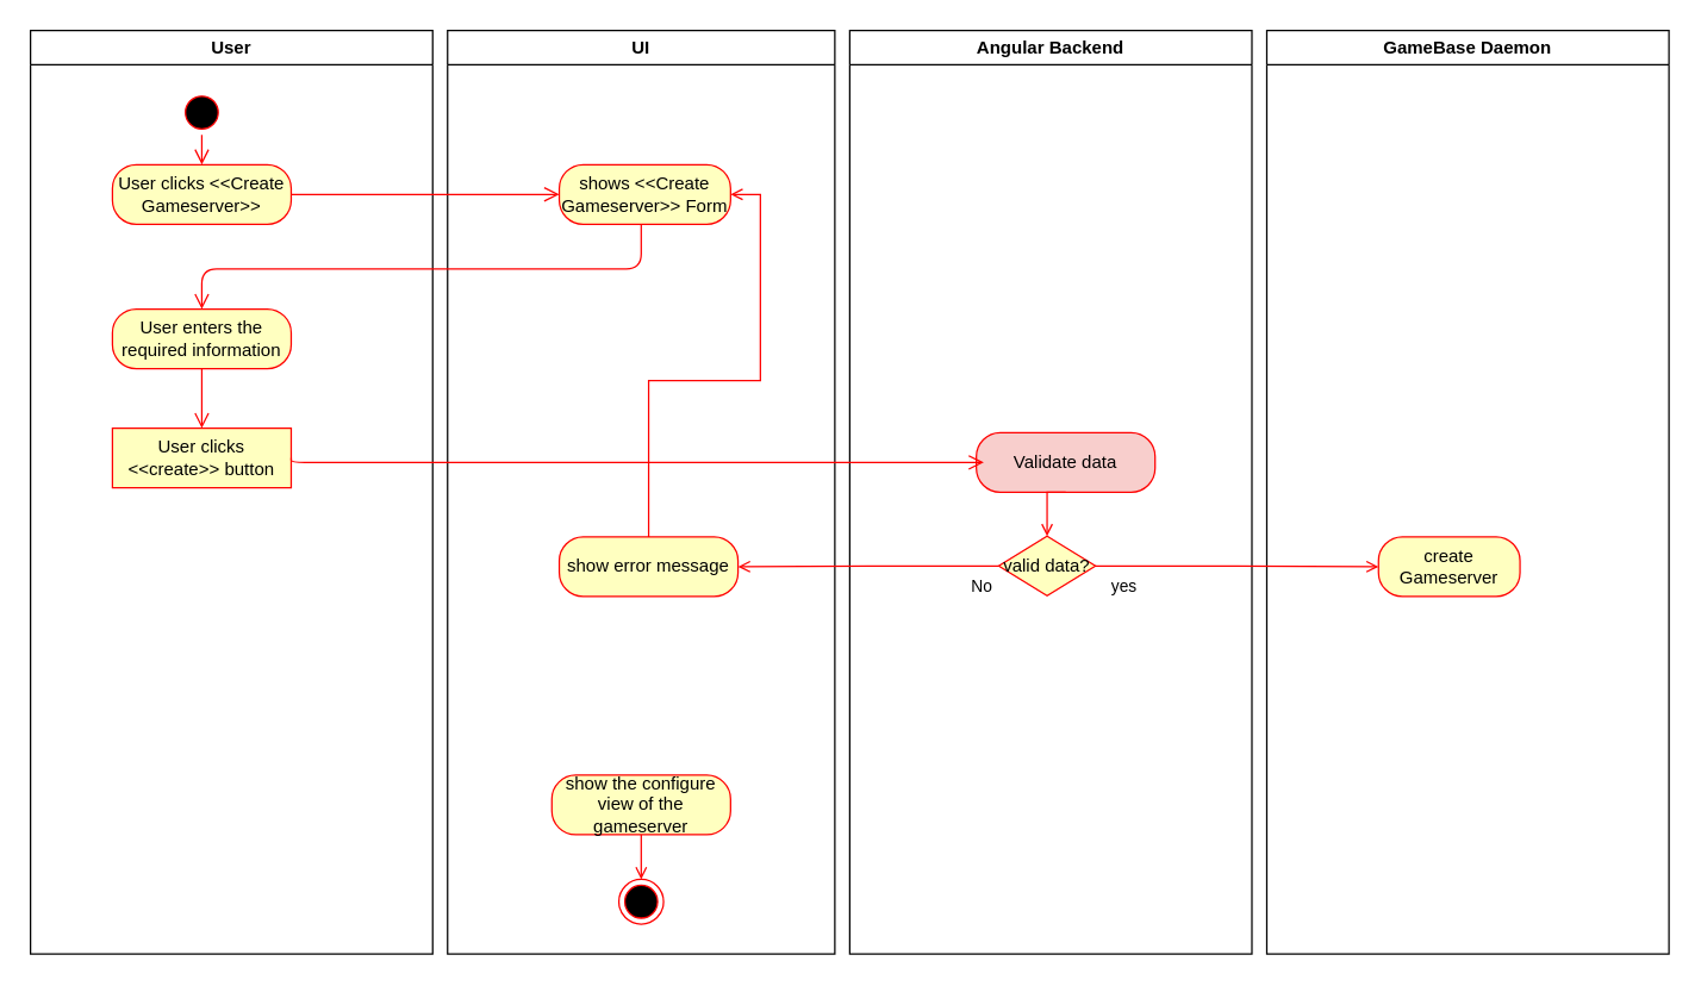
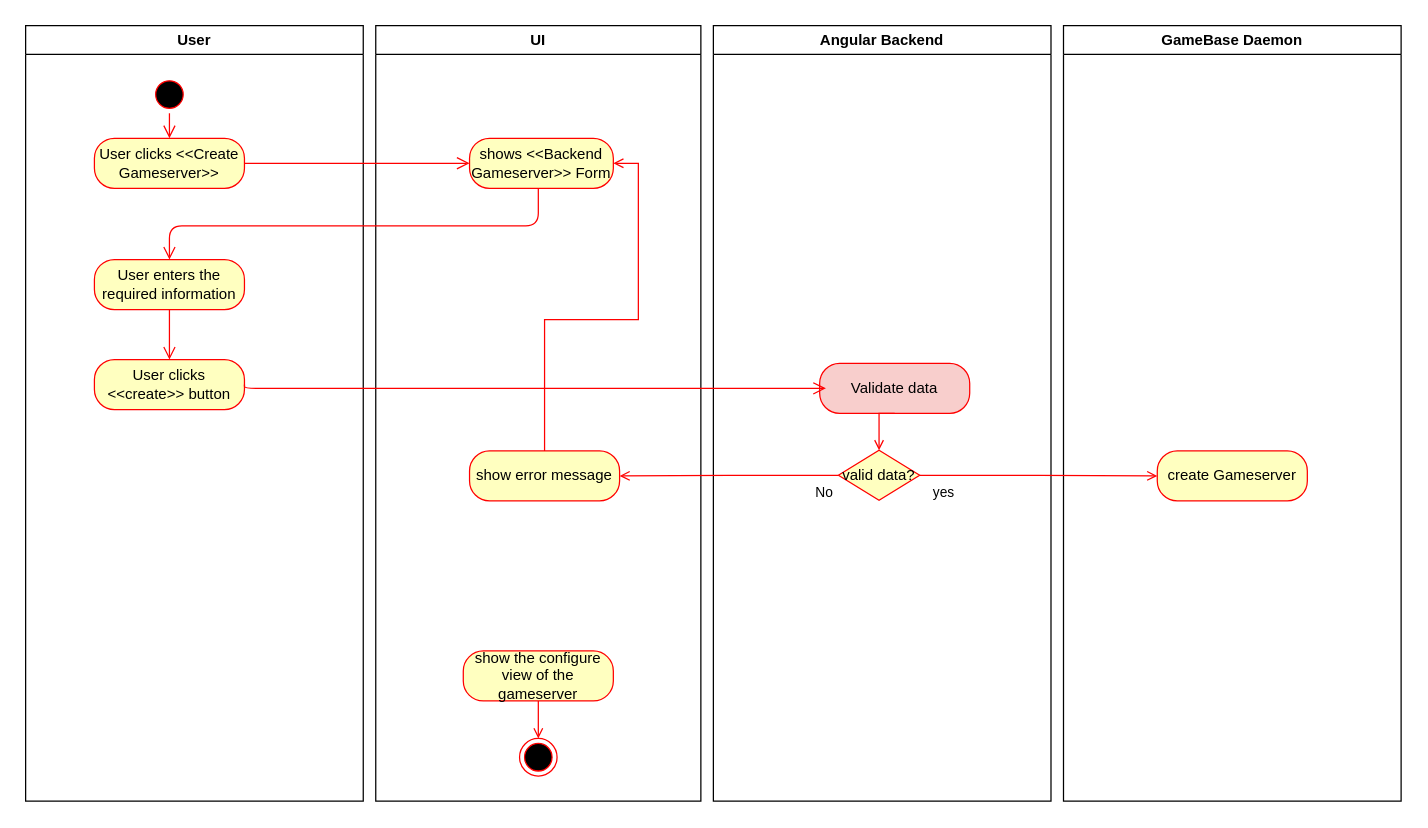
  <mxCell id="0" />
  <mxCell id="1" parent="0" />
  <mxCell id="2" value="User" style="swimlane;whiteSpace=wrap" parent="1" vertex="1"><mxGeometry x="20" y="20" width="270" height="620" as="geometry" /></mxCell>
  <mxCell id="3" value="" style="ellipse;shape=startState;fillColor=#000000;strokeColor=#ff0000;" parent="2" vertex="1"><mxGeometry x="100" y="40" width="30" height="30" as="geometry" /></mxCell>
  <mxCell id="4" value="" style="edgeStyle=elbowEdgeStyle;elbow=horizontal;verticalAlign=bottom;endArrow=open;endSize=8;strokeColor=#FF0000;endFill=1;rounded=0;entryX=0.5;entryY=0;" parent="2" source="3" target="5" edge="1"><mxGeometry x="100" y="40" as="geometry"><mxPoint x="115" y="110" as="targetPoint" /></mxGeometry></mxCell>
  <mxCell id="5" value="User clicks &amp;lt;&amp;lt;Create Gameserver&amp;gt;&amp;gt;" style="rounded=1;whiteSpace=wrap;html=1;arcSize=40;fillColor=#ffffc0;strokeColor=#ff0000;" parent="2" vertex="1"><mxGeometry x="55" y="90" width="120" height="40" as="geometry" /></mxCell>
  <mxCell id="6" value="User enters the required information" style="rounded=1;whiteSpace=wrap;html=1;arcSize=40;fillColor=#ffffc0;strokeColor=#ff0000;" parent="2" vertex="1"><mxGeometry x="55" y="187" width="120" height="40" as="geometry" /></mxCell>
  <mxCell id="7" value="" style="edgeStyle=orthogonalEdgeStyle;html=1;verticalAlign=bottom;endArrow=open;endSize=8;strokeColor=#ff0000;entryX=0.5;entryY=0;" parent="2" source="6" target="8" edge="1"><mxGeometry relative="1" as="geometry"><mxPoint x="65" y="257" as="targetPoint" /><Array as="points"><mxPoint x="115" y="257" /><mxPoint x="115" y="257" /></Array></mxGeometry></mxCell>
- <mxCell id="8" value="User clicks &amp;lt;&amp;lt;create&amp;gt;&amp;gt; button" style="whiteSpace=wrap;html=1;arcSize=40;fillColor=#ffffc0;strokeColor=#ff0000;rounded=0;" parent="2" vertex="1"><mxGeometry x="55" y="267" width="120" height="40" as="geometry" /></mxCell>
+ <mxCell id="8" value="User clicks &amp;lt;&amp;lt;create&amp;gt;&amp;gt; button" style="rounded=1;whiteSpace=wrap;html=1;arcSize=40;fillColor=#ffffc0;strokeColor=#ff0000;" parent="2" vertex="1"><mxGeometry x="55" y="267" width="120" height="40" as="geometry" /></mxCell>
  <mxCell id="9" value="UI" style="swimlane;whiteSpace=wrap" parent="1" vertex="1"><mxGeometry x="300" y="20" width="260" height="620" as="geometry" /></mxCell>
- <mxCell id="10" value="&lt;div&gt;shows &amp;lt;&amp;lt;Create Gameserver&amp;gt;&amp;gt; Form&lt;/div&gt;" style="rounded=1;whiteSpace=wrap;html=1;arcSize=40;fillColor=#ffffc0;strokeColor=#ff0000;" parent="9" vertex="1"><mxGeometry x="75" y="90" width="115" height="40" as="geometry" /></mxCell>
+ <mxCell id="10" value="&lt;div&gt;shows &amp;lt;&amp;lt;Backend Gameserver&amp;gt;&amp;gt; Form&lt;/div&gt;" style="rounded=1;whiteSpace=wrap;html=1;arcSize=40;fillColor=#ffffc0;strokeColor=#ff0000;" parent="9" vertex="1"><mxGeometry x="75" y="90" width="115" height="40" as="geometry" /></mxCell>
  <mxCell id="11" style="edgeStyle=orthogonalEdgeStyle;rounded=0;orthogonalLoop=1;jettySize=auto;html=1;entryX=1;entryY=0.5;entryDx=0;entryDy=0;endArrow=open;endFill=0;strokeColor=#FF0000;align=left;" edge="1" parent="9" source="12" target="10"><mxGeometry relative="1" as="geometry" /></mxCell>
  <mxCell id="12" value="show error message" style="rounded=1;whiteSpace=wrap;html=1;arcSize=40;fillColor=#ffffc0;strokeColor=#ff0000;" parent="9" vertex="1"><mxGeometry x="75" y="340" width="120" height="40" as="geometry" /></mxCell>
  <mxCell id="13" style="edgeStyle=orthogonalEdgeStyle;rounded=0;orthogonalLoop=1;jettySize=auto;html=1;entryX=0.5;entryY=0;entryDx=0;entryDy=0;endArrow=open;endFill=0;strokeColor=#FF0000;align=left;" edge="1" parent="9" source="14" target="15"><mxGeometry relative="1" as="geometry" /></mxCell>
  <mxCell id="14" value="show the configure view of the gameserver" style="rounded=1;whiteSpace=wrap;html=1;arcSize=40;fillColor=#ffffc0;strokeColor=#ff0000;" parent="9" vertex="1"><mxGeometry x="70" y="500" width="120" height="40" as="geometry" /></mxCell>
  <mxCell id="15" value="" style="ellipse;html=1;shape=endState;fillColor=#000000;strokeColor=#ff0000;" parent="9" vertex="1"><mxGeometry x="115" y="570" width="30" height="30" as="geometry" /></mxCell>
  <mxCell id="16" value="Angular Backend" style="swimlane;whiteSpace=wrap" parent="1" vertex="1"><mxGeometry x="570" y="20" width="270" height="620" as="geometry" /></mxCell>
  <mxCell id="17" value="Validate data" style="rounded=1;whiteSpace=wrap;html=1;arcSize=40;fillColor=#f8cecc;strokeColor=#ff0000;" parent="16" vertex="1"><mxGeometry x="85" y="270" width="120" height="40" as="geometry" /></mxCell>
  <mxCell id="18" value="" style="edgeStyle=orthogonalEdgeStyle;html=1;verticalAlign=bottom;endArrow=open;endSize=8;strokeColor=#ff0000;entryX=0;entryY=0.5;" parent="1" source="5" target="10" edge="1"><mxGeometry relative="1" as="geometry"><mxPoint x="640" y="160" as="targetPoint" /><Array as="points" /></mxGeometry></mxCell>
  <mxCell id="19" value="" style="edgeStyle=orthogonalEdgeStyle;html=1;verticalAlign=bottom;endArrow=open;endSize=8;strokeColor=#ff0000;exitX=1;exitY=0.5;exitDx=0;exitDy=0;" parent="1" source="8" edge="1"><mxGeometry relative="1" as="geometry"><mxPoint x="660" y="310" as="targetPoint" /><Array as="points"><mxPoint x="195" y="310" /></Array></mxGeometry></mxCell>
  <mxCell id="20" value="" style="edgeStyle=orthogonalEdgeStyle;html=1;verticalAlign=bottom;endArrow=open;endSize=8;strokeColor=#ff0000;entryX=0.5;entryY=0;" parent="1" source="10" target="6" edge="1"><mxGeometry relative="1" as="geometry"><mxPoint x="130" y="266" as="targetPoint" /><Array as="points"><mxPoint x="430" y="180" /><mxPoint x="135" y="180" /></Array></mxGeometry></mxCell>
  <mxCell id="21" value="GameBase Daemon" style="swimlane;whiteSpace=wrap" vertex="1" parent="1"><mxGeometry x="850" y="20" width="270" height="620" as="geometry" /></mxCell>
- <mxCell id="22" value="create Gameserver" style="rounded=1;whiteSpace=wrap;html=1;arcSize=40;fillColor=#ffffc0;strokeColor=#ff0000;" parent="21" vertex="1"><mxGeometry x="75" y="340" width="95" height="40" as="geometry" /></mxCell>
+ <mxCell id="22" value="create Gameserver" style="rounded=1;whiteSpace=wrap;html=1;arcSize=40;fillColor=#ffffc0;strokeColor=#ff0000;" parent="21" vertex="1"><mxGeometry x="75" y="340" width="120" height="40" as="geometry" /></mxCell>
  <mxCell id="23" value="No" style="edgeStyle=orthogonalEdgeStyle;rounded=0;orthogonalLoop=1;jettySize=auto;html=1;entryX=1;entryY=0.5;entryDx=0;entryDy=0;endArrow=open;endFill=0;strokeColor=#FF0000;verticalAlign=top;align=left;" edge="1" parent="1" source="25" target="12"><mxGeometry y="-67" relative="1" as="geometry"><mxPoint x="67" y="67" as="offset" /></mxGeometry></mxCell>
  <mxCell id="24" value="yes" style="edgeStyle=orthogonalEdgeStyle;rounded=0;orthogonalLoop=1;jettySize=auto;html=1;entryX=0;entryY=0.5;entryDx=0;entryDy=0;endArrow=open;endFill=0;strokeColor=#FF0000;align=left;verticalAlign=top;" edge="1" parent="1" source="25" target="22"><mxGeometry x="-0.903" relative="1" as="geometry"><mxPoint as="offset" /></mxGeometry></mxCell>
  <mxCell id="25" value="valid data?" style="rhombus;whiteSpace=wrap;html=1;fillColor=#ffffc0;strokeColor=#ff0000;" parent="1" vertex="1"><mxGeometry x="670" y="359.5" width="65" height="40" as="geometry" /></mxCell>
  <mxCell id="26" style="edgeStyle=orthogonalEdgeStyle;rounded=0;orthogonalLoop=1;jettySize=auto;html=1;exitX=0.5;exitY=1;exitDx=0;exitDy=0;entryX=0.5;entryY=0;entryDx=0;entryDy=0;endArrow=open;endFill=0;strokeColor=#FF0000;" edge="1" parent="1" source="17" target="25"><mxGeometry relative="1" as="geometry" /></mxCell>
